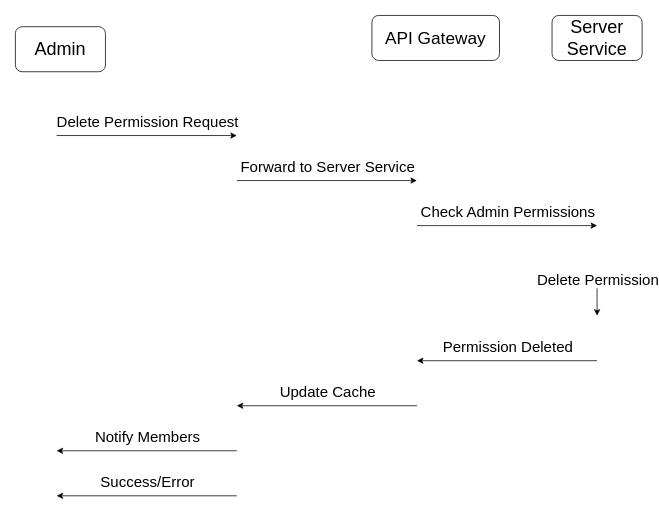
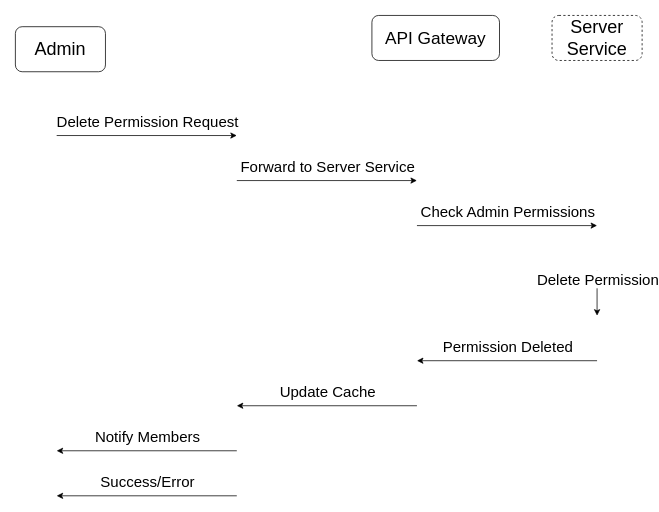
  <mxCell id="0" />
  <mxCell id="1" parent="0" />
  <mxCell id="2" value="&lt;font style=&quot;font-size: 24px;&quot;&gt;Admin&lt;/font&gt;" style="rounded=1;whiteSpace=wrap;html=1;" vertex="1" parent="1"><mxGeometry x="20" y="35" width="120" height="60" as="geometry" /></mxCell>
  <mxCell id="3" value="&lt;font style=&quot;font-size: 23px;&quot;&gt;API Gateway&lt;/font&gt;" style="rounded=1;whiteSpace=wrap;html=1;" vertex="1" parent="1"><mxGeometry x="495" y="20" width="170" height="60" as="geometry" /></mxCell>
- <mxCell id="4" value="&lt;font style=&quot;font-size: 24px;&quot;&gt;Server Service&lt;/font&gt;" style="rounded=1;whiteSpace=wrap;html=1;" vertex="1" parent="1"><mxGeometry x="735" y="20" width="120" height="60" as="geometry" /></mxCell>
+ <mxCell id="4" value="&lt;font style=&quot;font-size: 24px;&quot;&gt;Server Service&lt;/font&gt;" style="rounded=1;whiteSpace=wrap;html=1;dashed=1;" vertex="1" parent="1"><mxGeometry x="735" y="20" width="120" height="60" as="geometry" /></mxCell>
  <mxCell id="5" value="" style="endArrow=classic;html=1;rounded=0;" edge="1" parent="1"><mxGeometry width="50" height="50" relative="1" as="geometry"><mxPoint x="75" y="180" as="sourcePoint" /><mxPoint x="315" y="180" as="targetPoint" /></mxGeometry></mxCell>
  <mxCell id="6" value="&lt;font style=&quot;font-size: 20px;&quot;&gt;Delete Permission Request&lt;/font&gt;" style="edgeLabel;html=1;align=center;verticalAlign=middle;resizable=0;points=[];" vertex="1" connectable="0" parent="5"><mxGeometry x="-0.003" relative="1" as="geometry"><mxPoint y="-20" as="offset" /></mxGeometry></mxCell>
  <mxCell id="7" value="" style="endArrow=classic;html=1;rounded=0;" edge="1" parent="1"><mxGeometry width="50" height="50" relative="1" as="geometry"><mxPoint x="315" y="240" as="sourcePoint" /><mxPoint x="555" y="240" as="targetPoint" /></mxGeometry></mxCell>
  <mxCell id="8" value="&lt;div&gt;&lt;span style=&quot;font-size: 20px;&quot;&gt;Forward to Server Service&lt;/span&gt;&lt;/div&gt;" style="edgeLabel;html=1;align=center;verticalAlign=middle;resizable=0;points=[];" vertex="1" connectable="0" parent="7"><mxGeometry x="-0.003" relative="1" as="geometry"><mxPoint y="-20" as="offset" /></mxGeometry></mxCell>
  <mxCell id="9" value="" style="endArrow=classic;html=1;rounded=0;" edge="1" parent="1"><mxGeometry width="50" height="50" relative="1" as="geometry"><mxPoint x="555" y="300" as="sourcePoint" /><mxPoint x="795" y="300" as="targetPoint" /></mxGeometry></mxCell>
  <mxCell id="10" value="&lt;div&gt;&lt;span style=&quot;font-size: 20px;&quot;&gt;Check Admin Permissions&lt;/span&gt;&lt;/div&gt;" style="edgeLabel;html=1;align=center;verticalAlign=middle;resizable=0;points=[];" vertex="1" connectable="0" parent="9"><mxGeometry x="-0.003" relative="1" as="geometry"><mxPoint y="-20" as="offset" /></mxGeometry></mxCell>
  <mxCell id="11" value="" style="endArrow=classic;html=1;rounded=0;" edge="1" parent="1"><mxGeometry width="50" height="50" relative="1" as="geometry"><mxPoint x="795" y="360" as="sourcePoint" /><mxPoint x="795" y="420" as="targetPoint" /></mxGeometry></mxCell>
  <mxCell id="12" value="&lt;div&gt;&lt;span style=&quot;font-size: 20px;&quot;&gt;Delete Permission&lt;/span&gt;&lt;/div&gt;" style="edgeLabel;html=1;align=center;verticalAlign=middle;resizable=0;points=[];" vertex="1" connectable="0" parent="11"><mxGeometry x="-0.003" relative="1" as="geometry"><mxPoint y="-20" as="offset" /></mxGeometry></mxCell>
  <mxCell id="13" value="" style="endArrow=classic;html=1;rounded=0;" edge="1" parent="1"><mxGeometry width="50" height="50" relative="1" as="geometry"><mxPoint x="795" y="480" as="sourcePoint" /><mxPoint x="555" y="480" as="targetPoint" /></mxGeometry></mxCell>
  <mxCell id="14" value="&lt;div&gt;&lt;span style=&quot;font-size: 20px;&quot;&gt;Permission Deleted&lt;/span&gt;&lt;/div&gt;" style="edgeLabel;html=1;align=center;verticalAlign=middle;resizable=0;points=[];" vertex="1" connectable="0" parent="13"><mxGeometry x="-0.003" relative="1" as="geometry"><mxPoint y="-20" as="offset" /></mxGeometry></mxCell>
  <mxCell id="15" value="" style="endArrow=classic;html=1;rounded=0;" edge="1" parent="1"><mxGeometry width="50" height="50" relative="1" as="geometry"><mxPoint x="555" y="540" as="sourcePoint" /><mxPoint x="315" y="540" as="targetPoint" /></mxGeometry></mxCell>
  <mxCell id="16" value="&lt;div&gt;&lt;span style=&quot;font-size: 20px;&quot;&gt;Update Cache&lt;/span&gt;&lt;/div&gt;" style="edgeLabel;html=1;align=center;verticalAlign=middle;resizable=0;points=[];" vertex="1" connectable="0" parent="15"><mxGeometry x="-0.003" relative="1" as="geometry"><mxPoint y="-20" as="offset" /></mxGeometry></mxCell>
  <mxCell id="17" value="" style="endArrow=classic;html=1;rounded=0;" edge="1" parent="1"><mxGeometry width="50" height="50" relative="1" as="geometry"><mxPoint x="315" y="600" as="sourcePoint" /><mxPoint x="75" y="600" as="targetPoint" /></mxGeometry></mxCell>
  <mxCell id="18" value="&lt;div&gt;&lt;span style=&quot;font-size: 20px;&quot;&gt;Notify Members&lt;/span&gt;&lt;/div&gt;" style="edgeLabel;html=1;align=center;verticalAlign=middle;resizable=0;points=[];" vertex="1" connectable="0" parent="17"><mxGeometry x="-0.003" relative="1" as="geometry"><mxPoint y="-20" as="offset" /></mxGeometry></mxCell>
  <mxCell id="19" value="" style="endArrow=classic;html=1;rounded=0;" edge="1" parent="1"><mxGeometry width="50" height="50" relative="1" as="geometry"><mxPoint x="315" y="660" as="sourcePoint" /><mxPoint x="75" y="660" as="targetPoint" /></mxGeometry></mxCell>
  <mxCell id="20" value="&lt;div&gt;&lt;span style=&quot;font-size: 20px;&quot;&gt;Success/Error&lt;/span&gt;&lt;/div&gt;" style="edgeLabel;html=1;align=center;verticalAlign=middle;resizable=0;points=[];" vertex="1" connectable="0" parent="19"><mxGeometry x="-0.003" relative="1" as="geometry"><mxPoint y="-20" as="offset" /></mxGeometry></mxCell>
